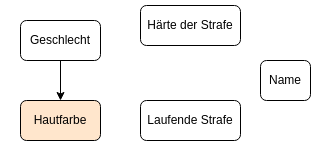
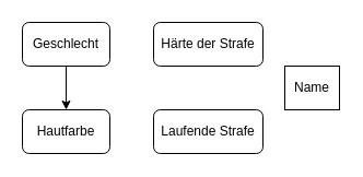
  <mxCell id="0" />
  <mxCell id="1" parent="0" />
  <mxCell id="2" value="" style="edgeStyle=orthogonalEdgeStyle;rounded=0;orthogonalLoop=1;jettySize=auto;html=1;" parent="1" source="3" target="4" edge="1"><mxGeometry relative="1" as="geometry" /></mxCell>
  <mxCell id="3" value="Geschlecht" style="rounded=1;whiteSpace=wrap;html=1;" parent="1" vertex="1"><mxGeometry x="20" y="20" width="80" height="40" as="geometry" /></mxCell>
- <mxCell id="4" value="Hautfarbe" style="rounded=1;whiteSpace=wrap;html=1;fillColor=#ffe6cc;" parent="1" vertex="1"><mxGeometry x="20" y="100" width="80" height="40" as="geometry" /></mxCell>
- <mxCell id="5" value="Härte der Strafe" style="rounded=1;whiteSpace=wrap;html=1;" parent="1" vertex="1"><mxGeometry x="140" y="5" width="100" height="40" as="geometry" /></mxCell>
+ <mxCell id="4" value="Hautfarbe" style="rounded=1;whiteSpace=wrap;html=1;" parent="1" vertex="1"><mxGeometry x="20" y="100" width="80" height="40" as="geometry" /></mxCell>
+ <mxCell id="5" value="Härte der Strafe" style="rounded=1;whiteSpace=wrap;html=1;" parent="1" vertex="1"><mxGeometry x="140" y="20" width="100" height="40" as="geometry" /></mxCell>
  <mxCell id="6" value="Laufende Strafe" style="rounded=1;whiteSpace=wrap;html=1;" parent="1" vertex="1"><mxGeometry x="140" y="100" width="100" height="40" as="geometry" /></mxCell>
- <mxCell id="7" value="Name" style="rounded=1;whiteSpace=wrap;html=1;" vertex="1" parent="1"><mxGeometry x="260" y="60" width="50" height="40" as="geometry" /></mxCell>
+ <mxCell id="7" value="Name" style="whiteSpace=wrap;html=1;rounded=0;" vertex="1" parent="1"><mxGeometry x="260" y="60" width="50" height="40" as="geometry" /></mxCell>
